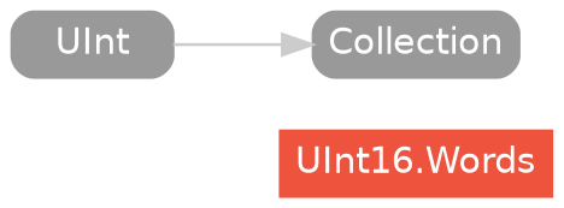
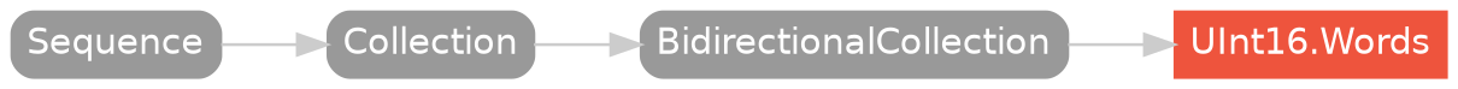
  strict digraph {
    rankdir=LR
    node [color="#999999" fillcolor="#999999" fontcolor=white fontname=Helvetica fontsize=12 margin="0.07,0.05" shape=box style="filled,rounded"]
    edge [color="#cccccc"]
    "UInt16.Words" [color="#ee543d" fillcolor="#ee543d" height=0.3 style=filled]
+   BidirectionalCollection [height=0.3]
    Collection [height=0.3]
-   Sequence [height=0.3 label=UInt]
+   Sequence [height=0.3]
    subgraph sub_1 {
      rank=max
      "UInt16.Words"
    }
+   BidirectionalCollection -> "UInt16.Words"
+   Collection -> BidirectionalCollection
    Sequence -> Collection
  }
